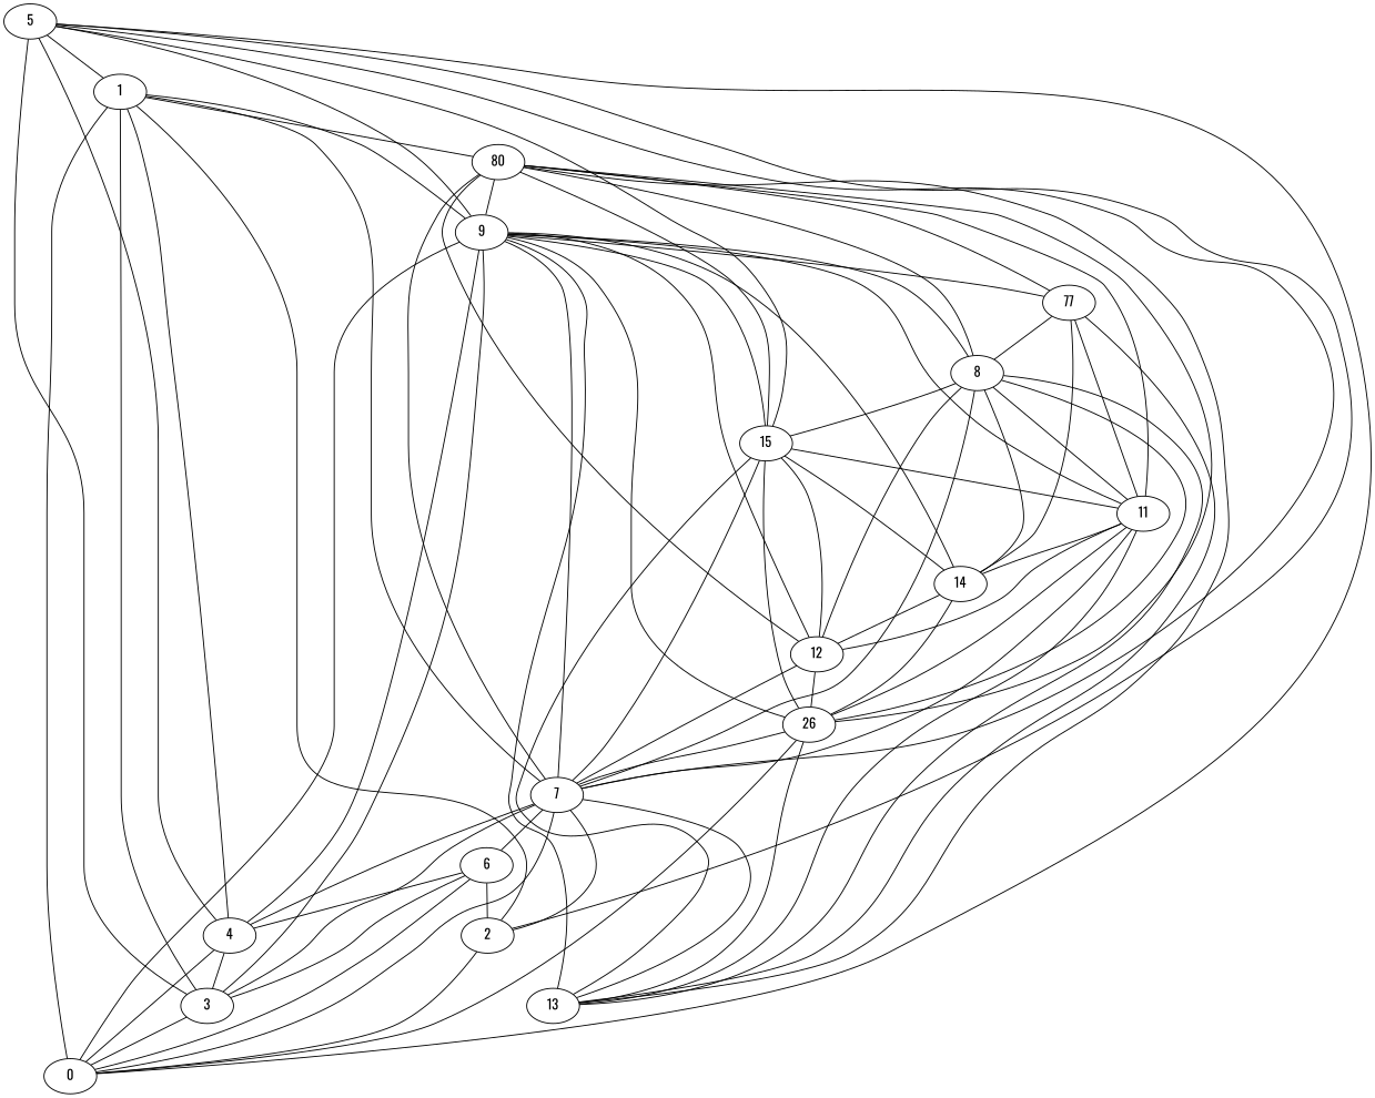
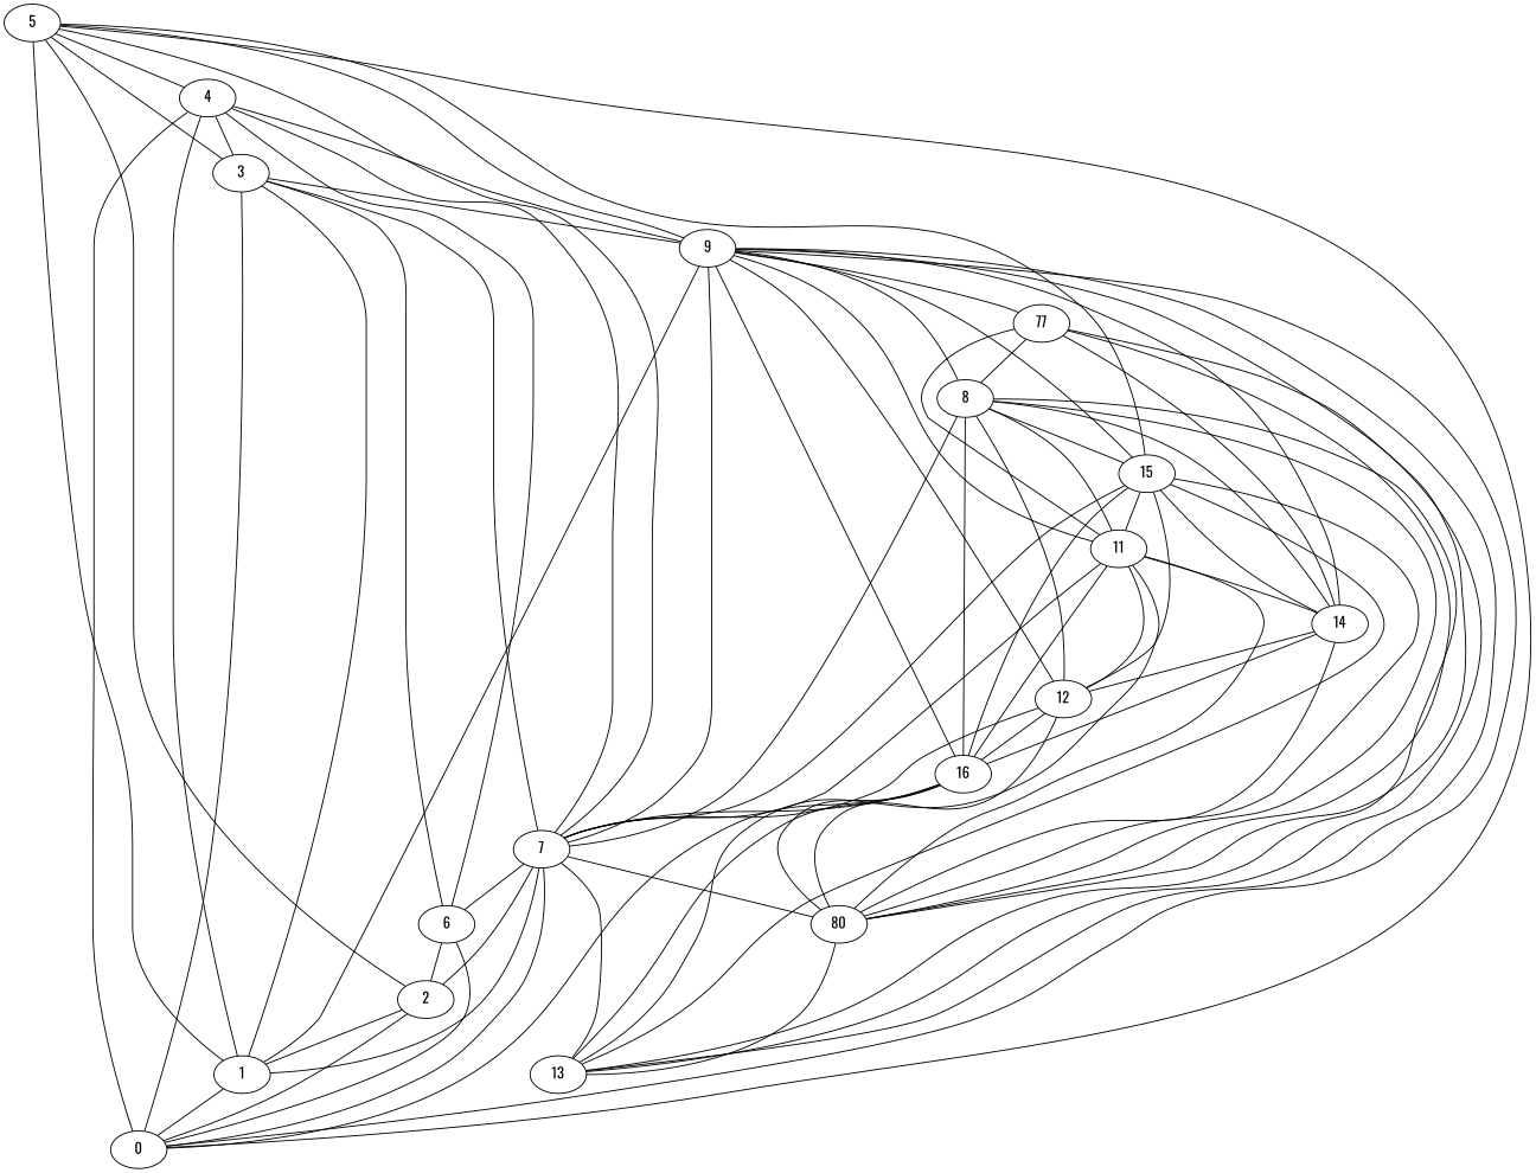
  graph {
    fontname=Oswald
    node [fontname=Oswald]
    edge [fontname=Oswald]
    5
    1
    0
    4
    3
    2
    9
    6
    7
    15
    8
    13
    n13 [label=80]
    12
    11
-   16 [label=26]
+   16
    14
    n18 [label=77]
    5 -- 1 [s=Hidden weight=0.3160001109487931]
    5 -- 0 [weight=0.338378591623088]
    5 -- 4 [s=Hidden weight=0.31803778315596926]
    5 -- 3 [s=Hidden weight=0.3213815617851783]
    5 -- 2 [s=Hidden weight=0.32505714080594744]
    1 -- 0 [weight=0.394950324297323]
    4 -- 1 [weight=0.361770071296938]
    4 -- 0 [weight=0.415719526297832]
    4 -- 3 [weight=0.375705373093534]
    3 -- 1 [weight=0.383443214514255]
    3 -- 0 [weight=0.359000437800084]
    3 -- 9 [weight=0.505725065628739]
    2 -- 1 [weight=0.422151128779345]
    2 -- 0 [weight=0.376813822829659]
    9 -- 5 [weight=0.329792617622174]
    9 -- 1 [s=Hidden weight=0.27798153222008976]
    9 -- 0 [weight=0.3184416413537]
    9 -- 4 [s=Hidden weight=0.26717371050461297]
    9 -- 7 [weight=0.266922196365601]
    9 -- 8 [weight=0.443682450772526]
    9 -- 12 [s=Hidden weight=0.4060516664676841]
    9 -- 14 [s=Hidden weight=0.3528393085756097]
    9 -- n18 [s=Hidden weight=0.3290650865789888]
    6 -- 0 [weight=0.368300143929575]
    6 -- 4 [weight=0.374715294047917]
    6 -- 3 [s=Hidden weight=0.35095263709667995]
    6 -- 2 [s=Hidden weight=0.35461515049823217]
    7 -- 5 [weight=0.277569257549755]
    7 -- 1 [s=Hidden weight=0.36144188685475886]
    7 -- 0 [weight=0.353615413865016]
    7 -- 4 [weight=0.389727099579337]
    7 -- 3 [weight=0.391621981800459]
    7 -- 2 [s=Hidden weight=0.3272321582559961]
    7 -- 6 [weight=0.366453990494791]
    7 -- 15 [s=Hidden weight=0.28262666042231593]
    7 -- 8 [s=Hidden weight=0.2871388605106003]
    7 -- 13 [s=Hidden weight=0.29844916419810136]
    7 -- n13 [s=Hidden weight=0.2992486900738837]
    7 -- 12 [s=Hidden weight=0.30172023642931844]
    15 -- 5 [weight=0.329547201090408]
    15 -- 9 [weight=0.412858283765728]
    15 -- 13 [weight=0.371782324213959]
    15 -- n13 [weight=0.429106176594327]
    15 -- 11 [weight=0.415628670465913]
    8 -- 15 [s=Hidden weight=0.4035199943421264]
    8 -- 13 [s=Hidden weight=0.3470373914145747]
    8 -- 16 [s=Hidden weight=0.3639200351199421]
    13 -- 9 [weight=0.411285322905215]
    n13 -- 9 [weight=0.477537002479679]
    n13 -- 8 [weight=0.442069880596689]
    n13 -- 13 [s=Hidden weight=0.36569550513552546]
    n13 -- 16 [s=Hidden weight=0.37895735655792084]
    12 -- 15 [s=Hidden weight=0.407466024016769]
    12 -- 8 [weight=0.419758167262771]
    12 -- n13 [weight=0.420156318537042]
    12 -- 11 [weight=0.435862694460254]
    12 -- 16 [s=Hidden weight=0.4132175958544207]
    11 -- 9 [weight=0.418930848999772]
    11 -- 7 [weight=0.301240605931307]
    11 -- 8 [weight=0.431830921556538]
    11 -- 13 [s=Hidden weight=0.3488953006128813]
    11 -- n13 [weight=0.438456331853999]
    11 -- 14 [s=Hidden weight=0.3619177786226501]
    11 -- n18 [s=Hidden weight=0.31497088473380086]
    16 -- 0 [weight=0.306371644030415]
    16 -- 9 [weight=0.418791372195916]
    16 -- 7 [weight=0.365695485062337]
    16 -- 15 [weight=0.381469535134364]
    16 -- 13 [weight=0.429086228123708]
    16 -- 11 [weight=0.386415614588]
    16 -- 14 [s=Hidden weight=0.31562344972535467]
    14 -- 15 [s=Hidden weight=0.3678981049143388]
    14 -- 8 [weight=0.409112245015118]
-   1 -- n13 [weight=0.404755615082303]
+   14 -- n13 [weight=0.404755615082303]
    14 -- 12 [weight=0.396608416604889]
    n18 -- 8 [weight=0.342844908792025]
    n18 -- 13 [s=Hidden weight=0.35856563947329095]
    n18 -- n13 [weight=0.354887660881568]
    n18 -- 14 [weight=0.36727460949773]
  }
